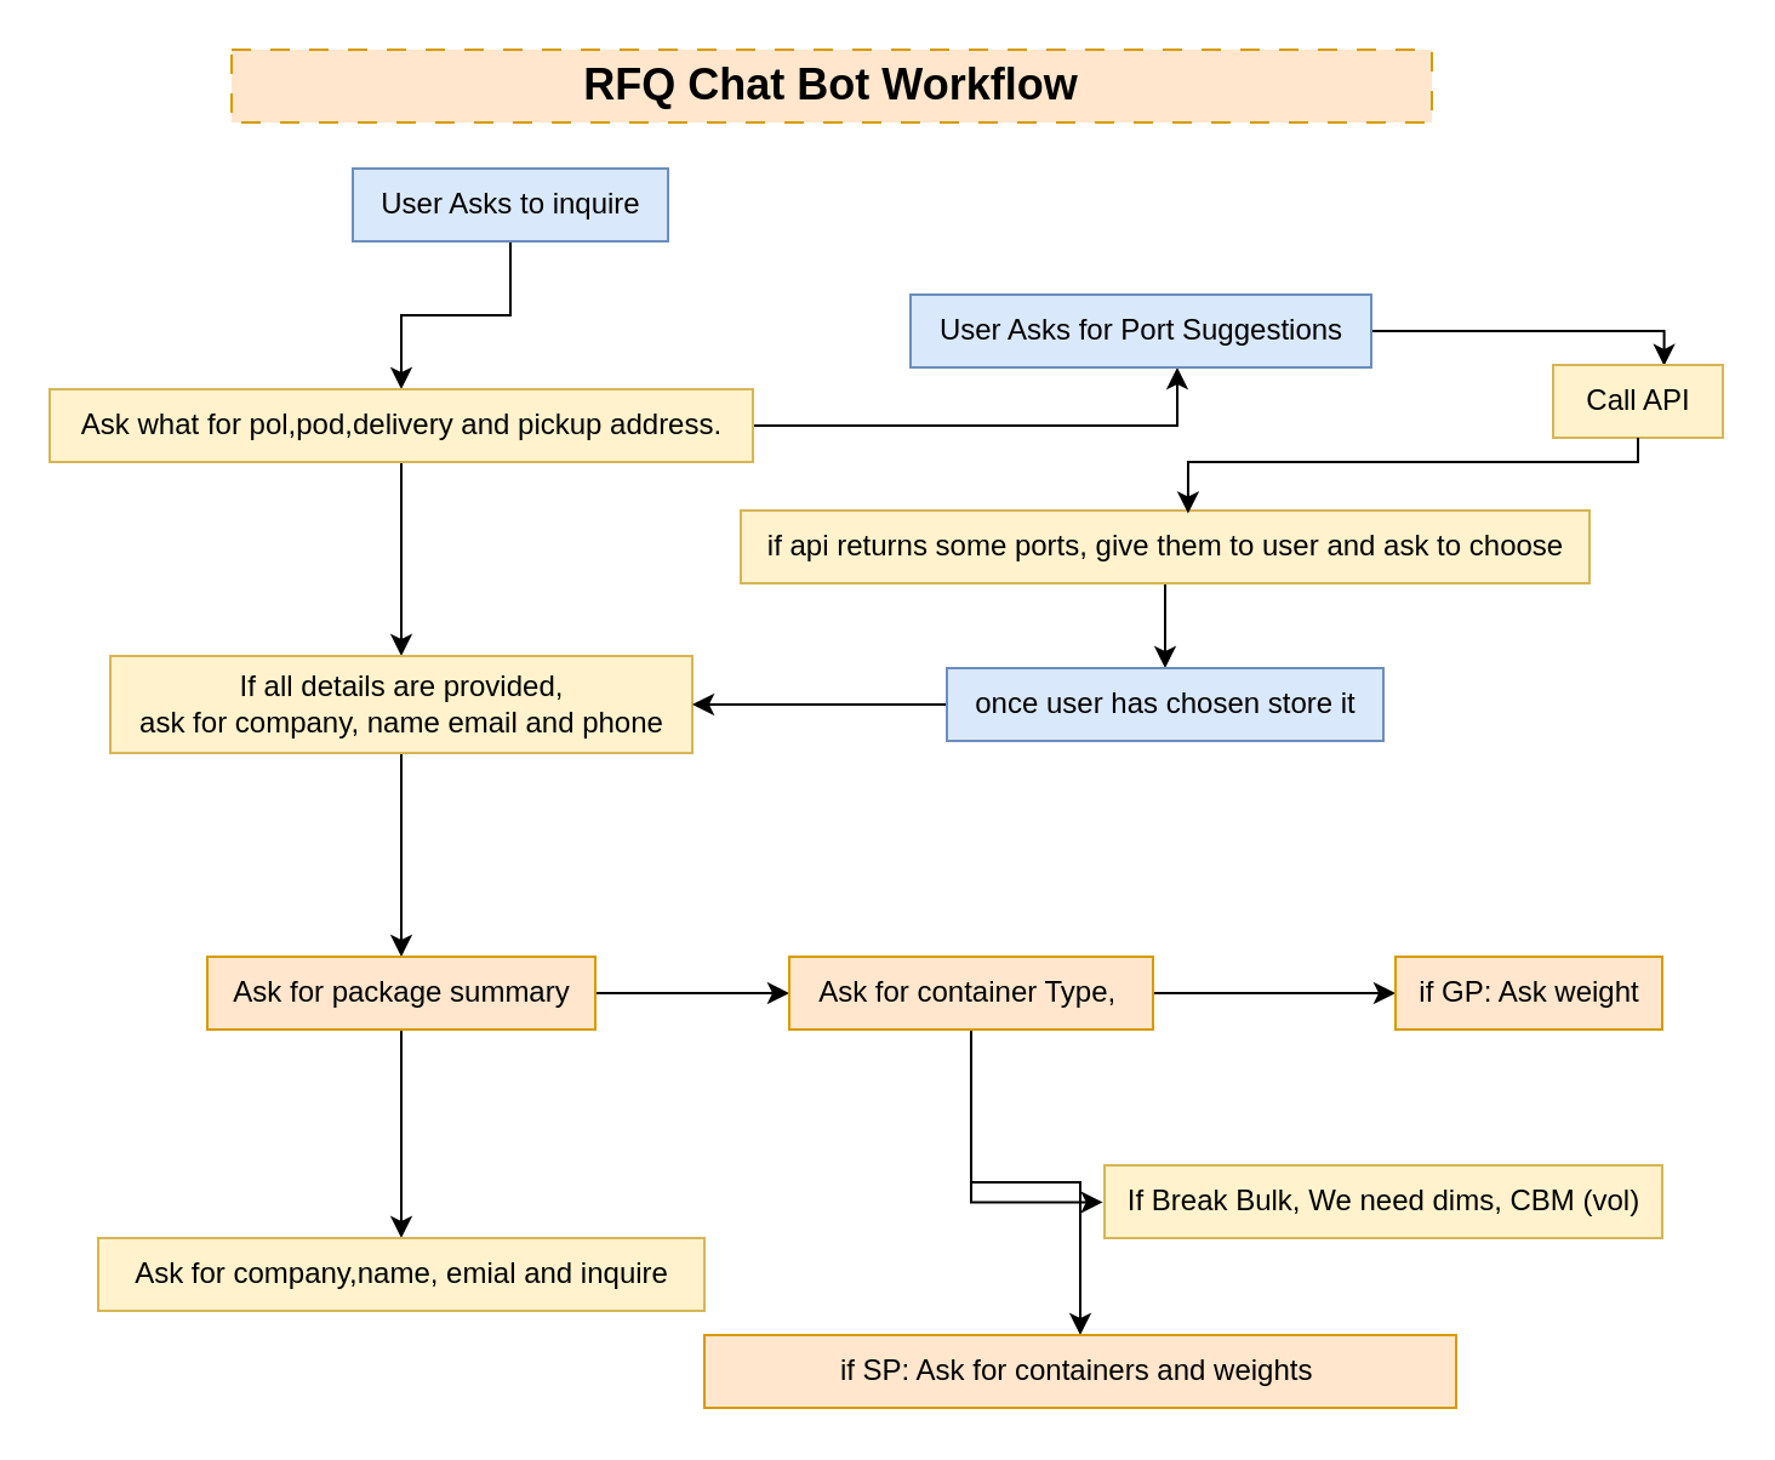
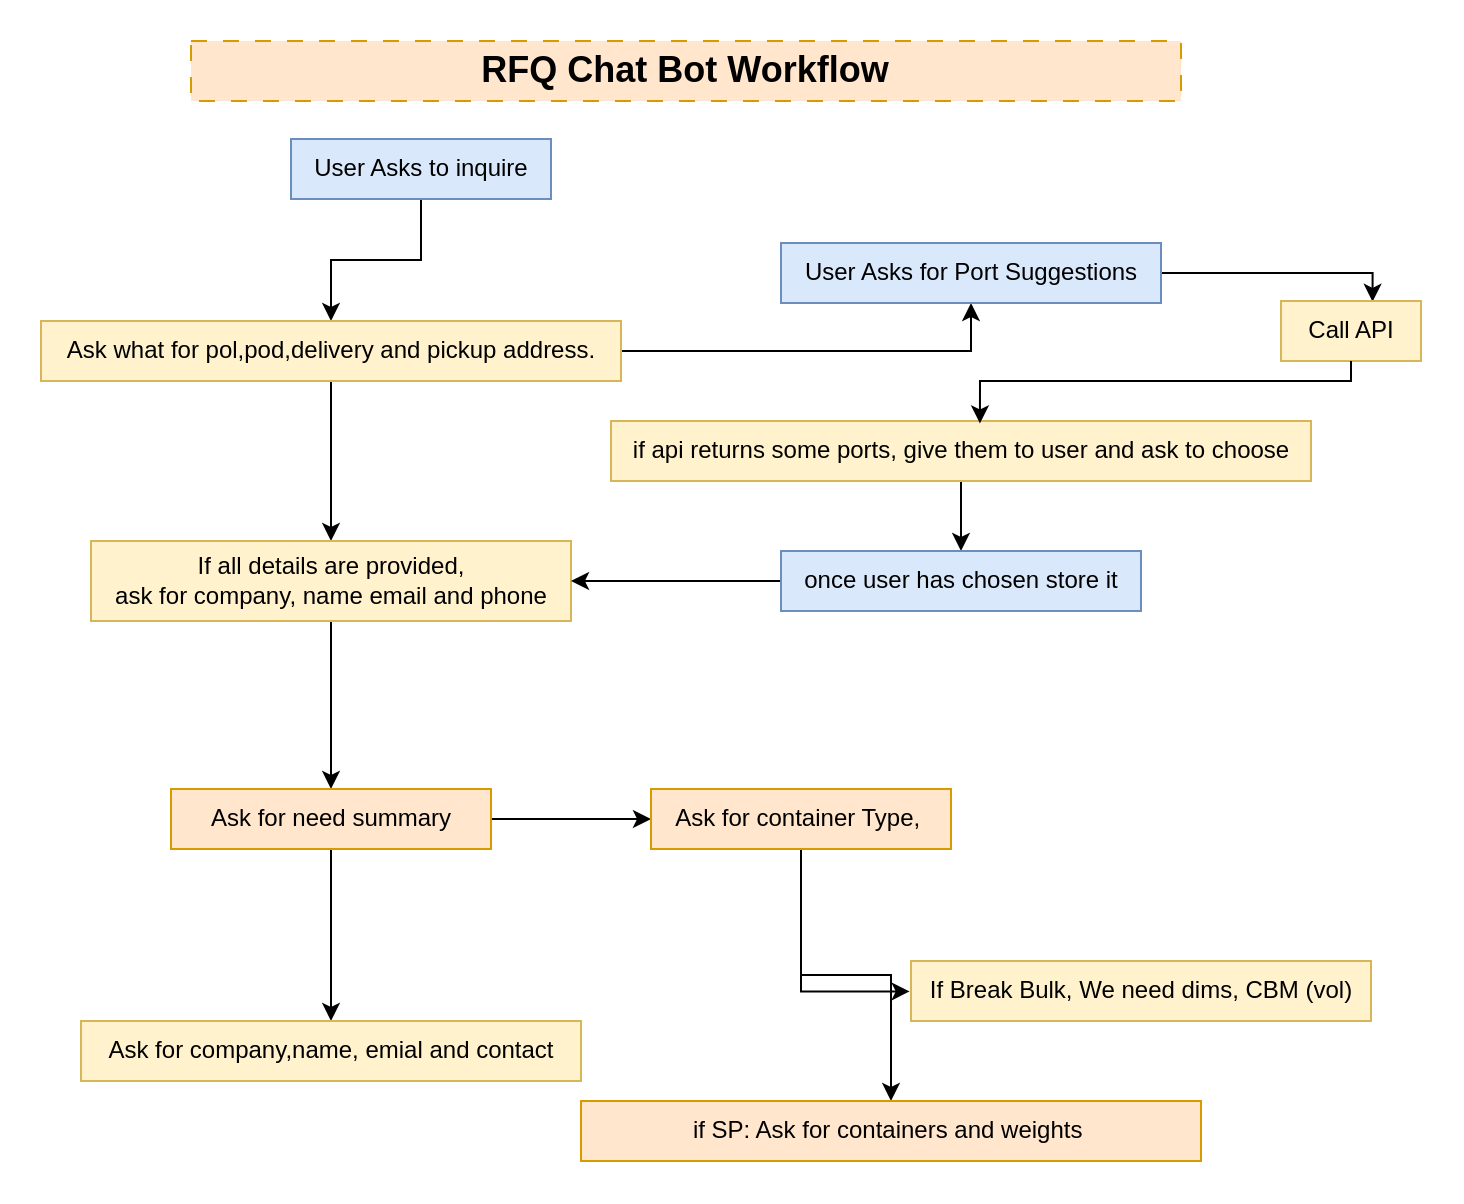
  <mxCell id="0" />
  <mxCell id="1" parent="0" />
  <mxCell id="2" value="" style="edgeStyle=orthogonalEdgeStyle;rounded=0;orthogonalLoop=1;jettySize=auto;html=1;" parent="1" source="3" target="6" edge="1"><mxGeometry relative="1" as="geometry" /></mxCell>
  <mxCell id="3" value="User Asks to inquire" style="text;html=1;align=center;verticalAlign=middle;resizable=0;points=[];autosize=1;strokeColor=#6c8ebf;fillColor=#dae8fc;" parent="1" vertex="1"><mxGeometry x="145" y="69" width="130" height="30" as="geometry" /></mxCell>
  <mxCell id="4" value="" style="edgeStyle=orthogonalEdgeStyle;rounded=0;orthogonalLoop=1;jettySize=auto;html=1;" parent="1" source="6" target="8" edge="1"><mxGeometry relative="1" as="geometry"><Array as="points"><mxPoint x="485" y="175" /></Array></mxGeometry></mxCell>
  <mxCell id="5" value="" style="edgeStyle=orthogonalEdgeStyle;rounded=0;orthogonalLoop=1;jettySize=auto;html=1;" parent="1" source="6" target="10" edge="1"><mxGeometry relative="1" as="geometry" /></mxCell>
  <mxCell id="6" value="Ask what for pol,pod,delivery and pickup address." style="text;html=1;align=center;verticalAlign=middle;resizable=0;points=[];autosize=1;strokeColor=#d6b656;fillColor=#fff2cc;" parent="1" vertex="1"><mxGeometry x="20" y="160" width="290" height="30" as="geometry" /></mxCell>
  <mxCell id="7" value="" style="edgeStyle=orthogonalEdgeStyle;rounded=0;orthogonalLoop=1;jettySize=auto;html=1;entryX=0.654;entryY=0.013;entryDx=0;entryDy=0;entryPerimeter=0;" parent="1" source="8" target="27" edge="1"><mxGeometry relative="1" as="geometry"><mxPoint x="480" y="181" as="targetPoint" /><Array as="points"><mxPoint x="686" y="136" /></Array></mxGeometry></mxCell>
- <mxCell id="8" value="User Asks for Port Suggestions" style="text;html=1;align=center;verticalAlign=middle;resizable=0;points=[];autosize=1;strokeColor=#6c8ebf;fillColor=#dae8fc;" parent="1" vertex="1"><mxGeometry x="375" y="121" width="190" height="30" as="geometry" /></mxCell>
+ <mxCell id="8" value="User Asks for Port Suggestions" style="text;html=1;align=center;verticalAlign=middle;resizable=0;points=[];autosize=1;strokeColor=#6c8ebf;fillColor=#dae8fc;" parent="1" vertex="1"><mxGeometry x="390" y="121" width="190" height="30" as="geometry" /></mxCell>
  <mxCell id="9" value="" style="edgeStyle=orthogonalEdgeStyle;rounded=0;orthogonalLoop=1;jettySize=auto;html=1;" parent="1" source="10" target="13" edge="1"><mxGeometry relative="1" as="geometry" /></mxCell>
  <mxCell id="10" value="If all details are provided,&lt;br&gt;ask for company, name email and phone" style="text;html=1;align=center;verticalAlign=middle;resizable=0;points=[];autosize=1;strokeColor=#d6b656;fillColor=#fff2cc;" parent="1" vertex="1"><mxGeometry x="45" y="270" width="240" height="40" as="geometry" /></mxCell>
  <mxCell id="11" value="" style="edgeStyle=orthogonalEdgeStyle;rounded=0;orthogonalLoop=1;jettySize=auto;html=1;" parent="1" source="13" target="18" edge="1"><mxGeometry relative="1" as="geometry" /></mxCell>
  <mxCell id="12" value="" style="edgeStyle=orthogonalEdgeStyle;rounded=0;orthogonalLoop=1;jettySize=auto;html=1;" parent="1" source="13" target="22" edge="1"><mxGeometry relative="1" as="geometry" /></mxCell>
- <mxCell id="13" value="Ask for package summary" style="text;html=1;align=center;verticalAlign=middle;resizable=0;points=[];autosize=1;strokeColor=#d79b00;fillColor=#ffe6cc;" parent="1" vertex="1"><mxGeometry x="85" y="394" width="160" height="30" as="geometry" /></mxCell>
+ <mxCell id="13" value="Ask for need summary" style="text;html=1;align=center;verticalAlign=middle;resizable=0;points=[];autosize=1;strokeColor=#d79b00;fillColor=#ffe6cc;" parent="1" vertex="1"><mxGeometry x="85" y="394" width="160" height="30" as="geometry" /></mxCell>
  <mxCell id="14" value="" style="edgeStyle=orthogonalEdgeStyle;rounded=0;orthogonalLoop=1;jettySize=auto;html=1;" parent="1" source="15" target="17" edge="1"><mxGeometry relative="1" as="geometry"><mxPoint x="480" y="260" as="targetPoint" /></mxGeometry></mxCell>
  <mxCell id="15" value="if api returns some ports, give them to user and ask to choose" style="text;html=1;align=center;verticalAlign=middle;resizable=0;points=[];autosize=1;strokeColor=#d6b656;fillColor=#fff2cc;" parent="1" vertex="1"><mxGeometry x="305" y="210" width="350" height="30" as="geometry" /></mxCell>
  <mxCell id="16" style="edgeStyle=orthogonalEdgeStyle;rounded=0;orthogonalLoop=1;jettySize=auto;html=1;" parent="1" source="17" target="10" edge="1"><mxGeometry relative="1" as="geometry" /></mxCell>
  <mxCell id="17" value="once user has chosen store it" style="text;html=1;align=center;verticalAlign=middle;resizable=0;points=[];autosize=1;strokeColor=#6c8ebf;fillColor=#dae8fc;" parent="1" vertex="1"><mxGeometry x="390" y="275" width="180" height="30" as="geometry" /></mxCell>
- <mxCell id="18" value="Ask for company,name, emial and inquire" style="text;html=1;align=center;verticalAlign=middle;resizable=0;points=[];autosize=1;strokeColor=#d6b656;fillColor=#fff2cc;" parent="1" vertex="1"><mxGeometry x="40" y="510" width="250" height="30" as="geometry" /></mxCell>
- <mxCell id="19" value="" style="edgeStyle=orthogonalEdgeStyle;rounded=0;orthogonalLoop=1;jettySize=auto;html=1;" parent="1" source="22" target="23" edge="1"><mxGeometry relative="1" as="geometry" /></mxCell>
+ <mxCell id="18" value="Ask for company,name, emial and contact" style="text;html=1;align=center;verticalAlign=middle;resizable=0;points=[];autosize=1;strokeColor=#d6b656;fillColor=#fff2cc;" parent="1" vertex="1"><mxGeometry x="40" y="510" width="250" height="30" as="geometry" /></mxCell>
  <mxCell id="20" value="" style="edgeStyle=orthogonalEdgeStyle;rounded=0;orthogonalLoop=1;jettySize=auto;html=1;entryX=-0.003;entryY=0.507;entryDx=0;entryDy=0;entryPerimeter=0;" parent="1" source="22" target="25" edge="1"><mxGeometry relative="1" as="geometry"><mxPoint x="555" y="489" as="targetPoint" /></mxGeometry></mxCell>
  <mxCell id="21" value="" style="edgeStyle=orthogonalEdgeStyle;rounded=0;orthogonalLoop=1;jettySize=auto;html=1;" parent="1" source="22" target="24" edge="1"><mxGeometry relative="1" as="geometry" /></mxCell>
  <mxCell id="22" value="Ask for container Type,&amp;nbsp;" style="text;html=1;align=center;verticalAlign=middle;resizable=0;points=[];autosize=1;strokeColor=#d79b00;fillColor=#ffe6cc;" parent="1" vertex="1"><mxGeometry x="325" y="394" width="150" height="30" as="geometry" /></mxCell>
- <mxCell id="23" value="if GP: Ask weight" style="text;html=1;align=center;verticalAlign=middle;resizable=0;points=[];autosize=1;strokeColor=#d79b00;fillColor=#ffe6cc;" parent="1" vertex="1"><mxGeometry x="575" y="394" width="110" height="30" as="geometry" /></mxCell>
  <mxCell id="24" value="if SP: Ask for containers and weights&amp;nbsp;" style="text;html=1;align=center;verticalAlign=middle;resizable=0;points=[];autosize=1;strokeColor=#d79b00;fillColor=#ffe6cc;" parent="1" vertex="1"><mxGeometry x="290" y="550" width="310" height="30" as="geometry" /></mxCell>
  <mxCell id="25" value="If Break Bulk, We need dims, CBM (vol)" style="text;html=1;align=center;verticalAlign=middle;resizable=0;points=[];autosize=1;strokeColor=#d6b656;fillColor=#fff2cc;" parent="1" vertex="1"><mxGeometry x="455" y="480" width="230" height="30" as="geometry" /></mxCell>
  <mxCell id="26" value="RFQ Chat Bot Workflow" style="text;html=1;align=center;verticalAlign=middle;whiteSpace=wrap;rounded=0;fontSize=18;fontStyle=1;fillColor=#ffe6cc;strokeColor=#d79b00;dashed=1;dashPattern=8 8;" parent="1" vertex="1"><mxGeometry x="95" y="20" width="495" height="30" as="geometry" /></mxCell>
  <mxCell id="27" value="Call API" style="text;html=1;align=center;verticalAlign=middle;resizable=0;points=[];autosize=1;strokeColor=#d6b656;fillColor=#fff2cc;" parent="1" vertex="1"><mxGeometry x="640" y="150" width="70" height="30" as="geometry" /></mxCell>
  <mxCell id="28" style="edgeStyle=orthogonalEdgeStyle;rounded=0;orthogonalLoop=1;jettySize=auto;html=1;entryX=0.527;entryY=0.04;entryDx=0;entryDy=0;entryPerimeter=0;" parent="1" source="27" target="15" edge="1"><mxGeometry relative="1" as="geometry"><Array as="points"><mxPoint x="675" y="190" /><mxPoint x="490" y="190" /></Array></mxGeometry></mxCell>
